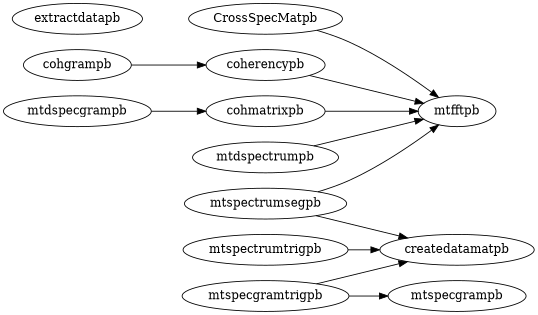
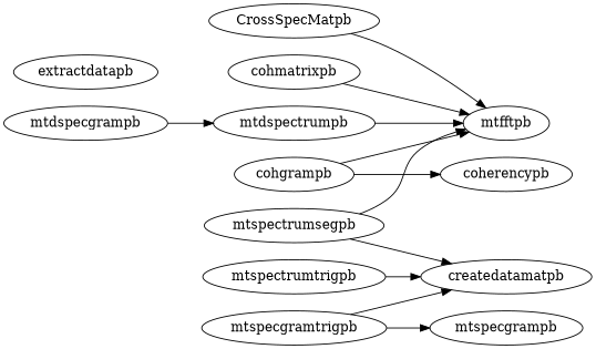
  digraph {
    rankdir=LR
    CrossSpecMatpb
    mtfftpb
    coherencypb
    cohgrampb
    cohmatrixpb
    mtdspecgrampb
    mtdspectrumpb
    mtspecgramtrigpb
    createdatamatpb
    mtspecgrampb
    mtspectrumsegpb
    mtspectrumtrigpb
    extractdatapb
    CrossSpecMatpb -> mtfftpb
-   coherencypb -> mtfftpb
+   cohgrampb -> mtfftpb
    cohgrampb -> coherencypb
    cohmatrixpb -> mtfftpb
-   mtdspecgrampb -> cohmatrixpb
+   mtdspecgrampb -> mtdspectrumpb
    mtdspectrumpb -> mtfftpb
    mtspecgramtrigpb -> createdatamatpb
    mtspecgramtrigpb -> mtspecgrampb
    mtspectrumsegpb -> mtfftpb
    mtspectrumsegpb -> createdatamatpb
    mtspectrumtrigpb -> createdatamatpb
  }
